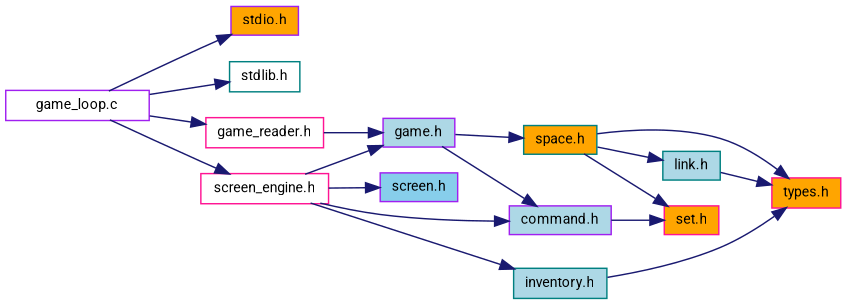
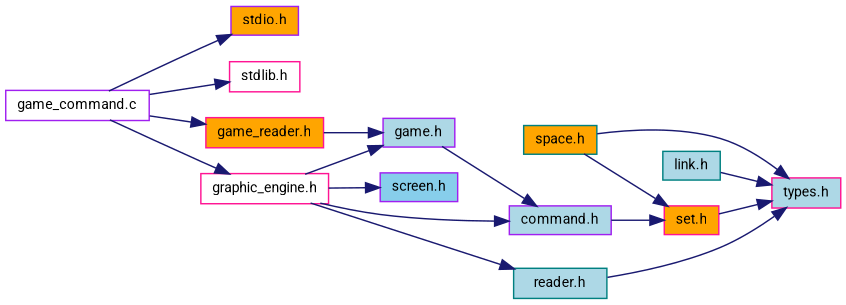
  digraph {
    fontname=Roboto
    rankdir=LR
    node [color=purple fillcolor=lightblue fontname=Roboto fontsize=10 shape=record style=filled]
    edge [color=midnightblue fontname=Roboto fontsize=10 labelfontname=Helvetica labelfontsize=10 style=solid]
-   n1 [fillcolor=white fontcolor=black height=0.2 label="game_loop.c" width=0.4]
+   n1 [fillcolor=white fontcolor=black height=0.2 label="game_command.c" width=0.4]
    n2 [fillcolor=orange height=0.2 label="stdio.h" width=0.4]
-   n3 [color=teal fillcolor=white height=0.2 label="stdlib.h" width=0.4]
-   n4 [color=deeppink fillcolor=white height=0.2 label="screen_engine.h" width=0.4]
-   n5 [color=deeppink fillcolor=white height=0.2 label="game_reader.h" width=0.4]
+   n3 [color=deeppink fillcolor=white height=0.2 label="stdlib.h" width=0.4]
+   n4 [color=deeppink fillcolor=white height=0.2 label="graphic_engine.h" width=0.4]
+   n5 [color=deeppink fillcolor=orange height=0.2 label="game_reader.h" width=0.4]
    n6 [height=0.2 label="game.h" width=0.4]
    n7 [height=0.2 label="command.h" width=0.4]
-   n8 [color=teal height=0.2 label="inventory.h" width=0.4]
+   n8 [color=teal height=0.2 label="reader.h" width=0.4]
    n9 [fillcolor=skyblue height=0.2 label="screen.h" width=0.4]
    n10 [color=teal fillcolor=orange height=0.2 label="space.h" width=0.4]
    n11 [color=deeppink fillcolor=orange height=0.2 label="set.h" width=0.4]
-   n12 [color=deeppink fillcolor=orange height=0.2 label="types.h" width=0.4]
+   n12 [color=deeppink height=0.2 label="types.h" width=0.4]
    n13 [color=teal height=0.2 label="link.h" width=0.4]
    n1 -> n2
    n1 -> n3
    n1 -> n4
    n1 -> n5
    n4 -> n6
    n4 -> n7
    n4 -> n8
    n4 -> n9
    n5 -> n6
    n6 -> n7
-   n6 -> n10
    n7 -> n11
    n8 -> n12
    n10 -> n11
    n10 -> n12
-   n10 -> n13
+   n11 -> n12
    n13 -> n12
  }
